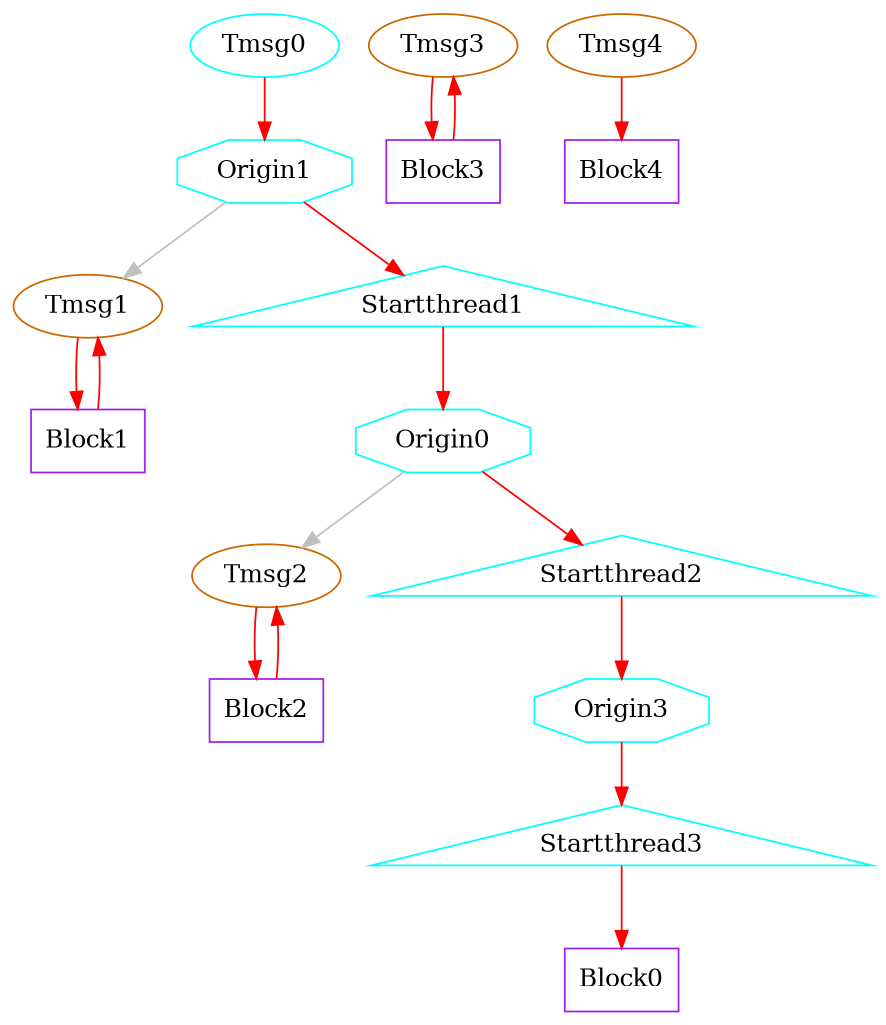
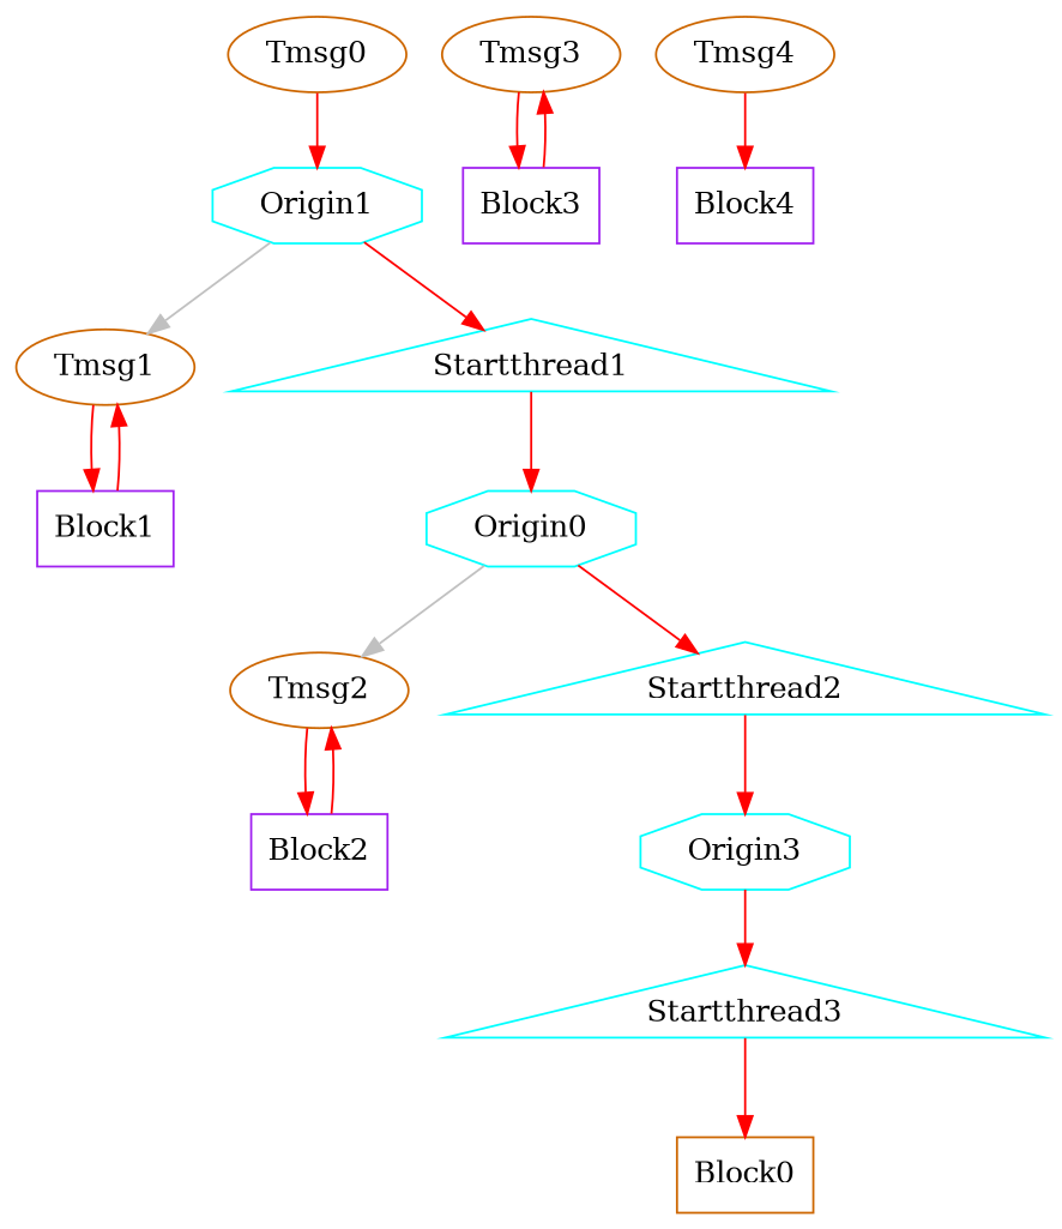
  digraph {
    node [color=cyan cpu=0 fid=1 fillcolor=white pattern=A style=filled toffs=0 type=tmsg]
    edge [color=red type=defdst]
-   Tmsg0 [par=0 patentry=1 pattern=X]
+   Tmsg0 [color=darkorange3 par=0 patentry=1 pattern=X]
    Origin1 [shape=octagon thread=1 type=origin]
    Tmsg1 [color=darkorange3 par=1 patentry=1 toffs=1000000]
    Startthread1 [shape=triangle startoffs=0 thread=1 type=startthread]
    Block1 [color=purple patexit=1 qlo=1 shape=rectangle tperiod=10000000 type=block]
    Tmsg2 [color=darkorange3 par=2 patentry=1 pattern=B toffs=2000000]
    Block2 [color=purple patexit=1 pattern=B qlo=1 shape=rectangle tperiod=10000000 type=block]
    Tmsg3 [color=darkorange3 par=3 patentry=1 pattern=C toffs=3000000]
    Block3 [color=purple patexit=1 pattern=C qlo=1 shape=rectangle tperiod=10000000 type=block]
    Tmsg4 [color=darkorange3 par=4 patentry=1 pattern=D]
    Block4 [color=purple patexit=1 pattern=D qlo=1 shape=rectangle tperiod=10000000 type=block]
    n12 [label=Origin0 pattern=B shape=octagon thread=2 type=origin]
    Startthread2 [pattern=B shape=triangle startoffs=0 thread=2 type=startthread]
    Origin3 [pattern=C shape=octagon thread=3 type=origin]
    Startthread3 [pattern=C shape=triangle startoffs=0 thread=3 type=startthread]
-   Block0 [color=purple patexit=1 pattern=X qlo=1 shape=rectangle tperiod=10000000 type=block]
+   Block0 [color=darkorange3 patexit=1 pattern=X qlo=1 shape=rectangle tperiod=10000000 type=block]
    Tmsg0 -> Origin1
    Origin1 -> Tmsg1 [color=grey type=origindst]
    Origin1 -> Startthread1
    Tmsg1 -> Block1
    Startthread1 -> n12
    Block1 -> Tmsg1
    Tmsg2 -> Block2
    Block2 -> Tmsg2
    Tmsg3 -> Block3
    Block3 -> Tmsg3
    Tmsg4 -> Block4
    n12 -> Tmsg2 [color=grey type=origindst]
    n12 -> Startthread2
    Startthread2 -> Origin3
    Origin3 -> Startthread3
    Startthread3 -> Block0
  }
